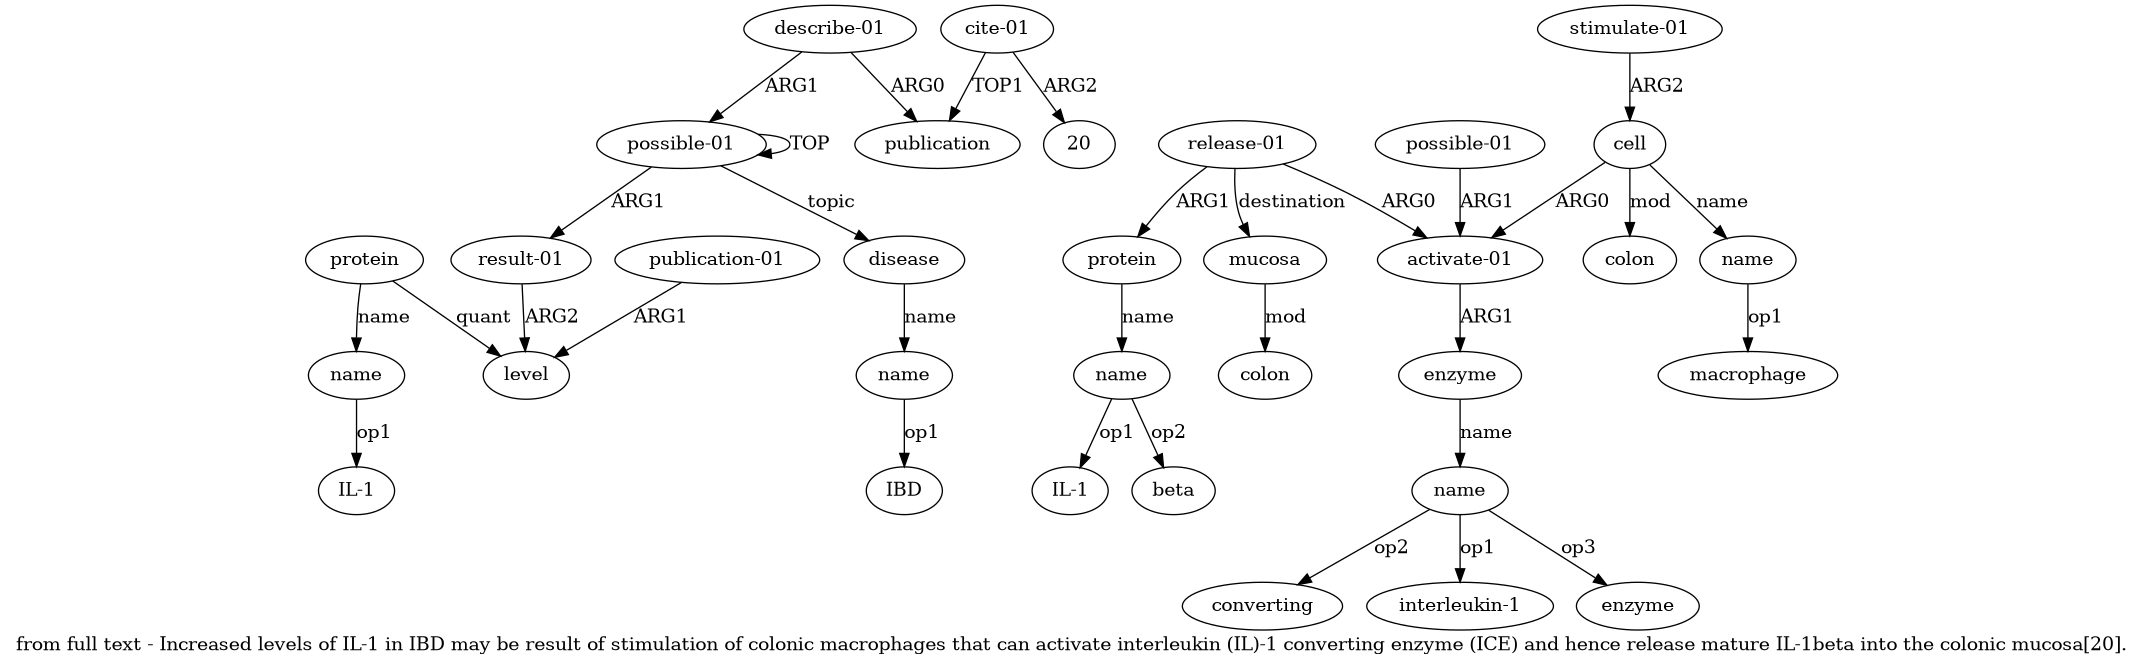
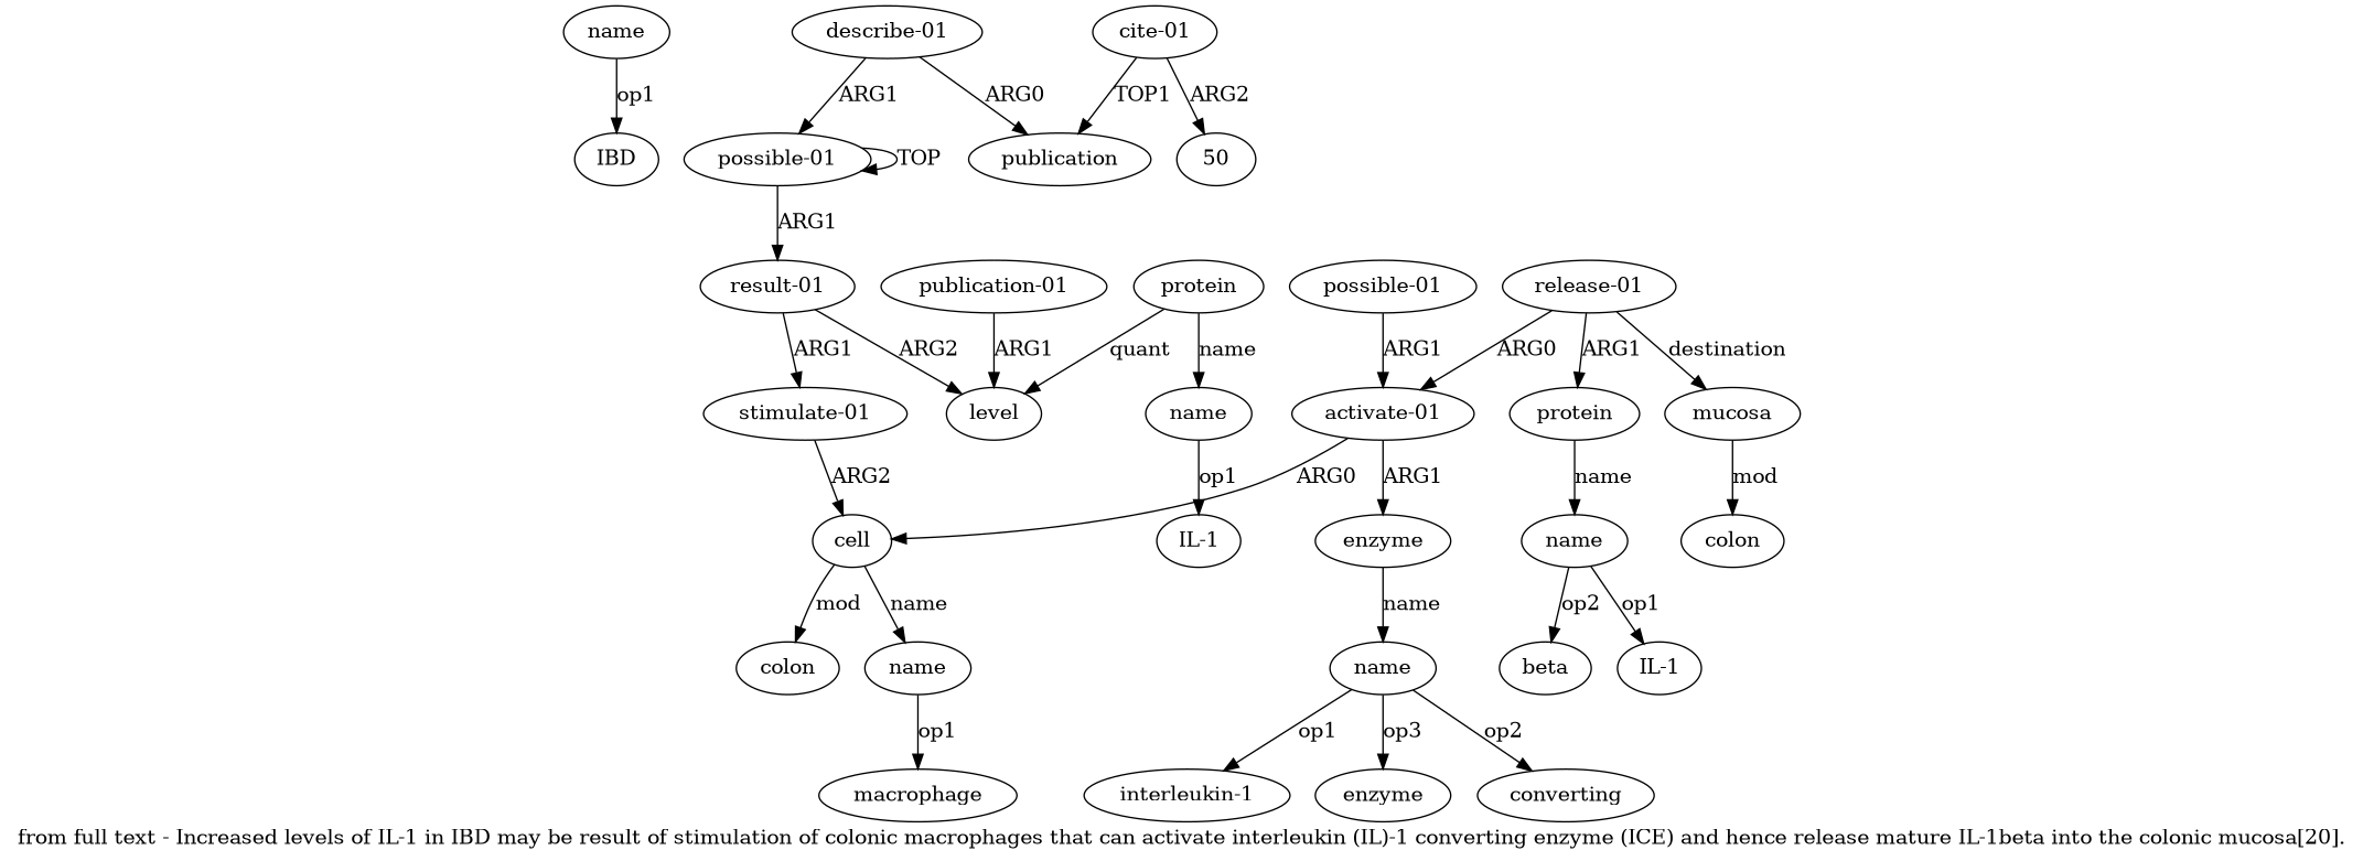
  digraph {
    label="from full text - Increased levels of IL-1 in IBD may be result of stimulation of colonic macrophages that can activate interleukin (IL)-1 converting enzyme (ICE) and hence release mature IL-1beta into the colonic mucosa[20]."
    node [color=black gold_ind=-1 gold_label=name test_ind=-1 test_label=name]
    edge [color=black gold_label=ARG1 test_label=ARG1]
    n1 [gold_ind=20 label=name test_ind=20]
    n2 [gold_label=IBD label=IBD test_label=IBD]
    n3 [gold_ind=21 gold_label="describe-01" label="describe-01" test_ind=21 test_label="describe-01"]
    n4 [gold_ind=22 gold_label=publication label=publication test_ind=22 test_label=publication]
    n5 [gold_ind=0 gold_label="possible-01" label="possible-01" test_ind=0 test_label="possible-01"]
-   n6 [gold_ind=19 gold_label=disease label=disease test_ind=19 test_label=disease]
    n7 [gold_ind=1 gold_label="result-01" label="result-01" test_ind=1 test_label="result-01"]
    n8 [gold_ind=15 gold_label=level label=level test_ind=15 test_label=level]
    n9 [gold_ind=2 gold_label="stimulate-01" label="stimulate-01" test_ind=2 test_label="stimulate-01"]
    n10 [gold_ind=23 gold_label="cite-01" label="cite-01" test_ind=23 test_label="cite-01"]
-   n11 [gold_label=20 label=20 test_label=20]
+   n11 [gold_label=20 label=50 test_label=20]
    n12 [gold_label=converting label=converting test_label=converting]
    n13 [gold_label="IL-1" label="IL-1" test_label="IL-1"]
    n14 [gold_label=macrophage label=macrophage test_label=macrophage]
    n15 [gold_ind=14 gold_label=colon label=colon test_ind=14 test_label=colon]
    n16 [gold_ind=17 label=name test_ind=17]
    n17 [gold_ind=16 gold_label=protein label=protein test_ind=16 test_label=protein]
    n18 [gold_ind=11 gold_label=protein label=protein test_ind=11 test_label=protein]
    n19 [gold_ind=12 label=name test_ind=12]
    n20 [gold_label=beta label=beta test_label=beta]
    n21 [gold_label="IL-1" label="IL-1" test_label="IL-1"]
    n22 [gold_ind=10 gold_label="release-01" label="release-01" test_ind=10 test_label="release-01"]
    n23 [gold_ind=13 gold_label=mucosa label=mucosa test_ind=13 test_label=mucosa]
    n24 [gold_ind=6 gold_label="activate-01" label="activate-01" test_ind=6 test_label="activate-01"]
    n25 [gold_ind=3 gold_label=cell label=cell test_ind=3 test_label=cell]
    n26 [gold_ind=7 gold_label=enzyme label=enzyme test_ind=7 test_label=enzyme]
    n27 [gold_ind=5 gold_label=colon label=colon test_ind=5 test_label=colon]
    n28 [gold_ind=4 label=name test_ind=4]
    n29 [gold_ind=8 label=name test_ind=8]
    n30 [gold_label="interleukin-1" label="interleukin-1" test_label="interleukin-1"]
    n31 [gold_ind=18 gold_label="increase-01" label="publication-01" test_ind=18 test_label="increase-01"]
    n32 [gold_label=enzyme label=enzyme test_label=enzyme]
    n33 [gold_ind=9 gold_label="possible-01" label="possible-01" test_ind=9 test_label="possible-01"]
    n1 -> n2 [gold_label=op1 label=op1 test_label=op1]
    n3 -> n4 [gold_label=ARG0 label=ARG0 test_label=ARG0]
    n3 -> n5 [label=ARG1]
    n5 -> n5 [gold_label=TOP label=TOP test_label=TOP]
-   n5 -> n6 [gold_label=topic label=topic test_label=topic]
    n5 -> n7 [label=ARG1]
-   n6 -> n1 [gold_label=name label=name test_label=name]
    n7 -> n8 [gold_label=ARG2 label=ARG2 test_label=ARG2]
+   n7 -> n9 [label=ARG1]
    n9 -> n25 [label=ARG2]
    n10 -> n4 [label=TOP1]
    n10 -> n11 [gold_label=ARG2 label=ARG2 test_label=ARG2]
    n16 -> n13 [gold_label=op1 label=op1 test_label=op1]
    n17 -> n8 [gold_label=quant label=quant test_label=quant]
    n17 -> n16 [gold_label=name label=name test_label=name]
    n18 -> n19 [gold_label=name label=name test_label=name]
    n19 -> n20 [gold_label=op2 label=op2 test_label=op2]
    n19 -> n21 [gold_label=op1 label=op1 test_label=op1]
    n22 -> n18 [label=ARG1]
    n22 -> n23 [gold_label=destination label=destination test_label=destination]
    n22 -> n24 [gold_label=ARG0 label=ARG0 test_label=ARG0]
    n23 -> n15 [gold_label=mod label=mod test_label=mod]
-   n25 -> n24 [gold_label=ARG0 label=ARG0 test_label=ARG0]
+   n24 -> n25 [gold_label=ARG0 label=ARG0 test_label=ARG0]
    n24 -> n26 [label=ARG1]
    n25 -> n27 [gold_label=mod label=mod test_label=mod]
    n25 -> n28 [gold_label=name label=name test_label=name]
    n26 -> n29 [gold_label=name label=name test_label=name]
    n28 -> n14 [gold_label=op1 label=op1 test_label=op1]
    n29 -> n12 [gold_label=op2 label=op2 test_label=op2]
    n29 -> n30 [gold_label=op1 label=op1 test_label=op1]
    n29 -> n32 [gold_label=op3 label=op3 test_label=op3]
    n31 -> n8 [label=ARG1]
    n33 -> n24 [label=ARG1]
  }
